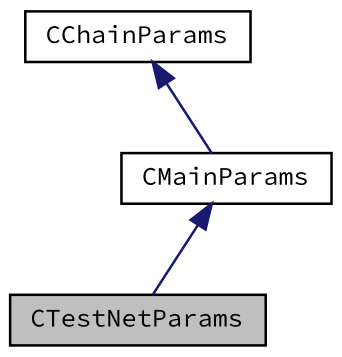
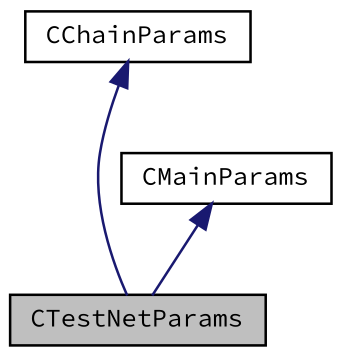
  digraph {
    fontname="Source Code Pro"
    node [color=black fillcolor=white fontname="Source Code Pro" fontsize=10 shape=record style=filled]
    edge [color=midnightblue dir=back fontname="Source Code Pro" fontsize=10 labelfontname=Helvetica labelfontsize=10 style=solid]
    n1 [fillcolor=grey75 fontcolor=black height=0.2 label=CTestNetParams width=0.4]
    n2 [height=0.2 label=CMainParams width=0.4]
    n3 [height=0.2 label=CChainParams width=0.4]
    n2 -> n1
-   n3 -> n2
+   n3 -> n1
  }
